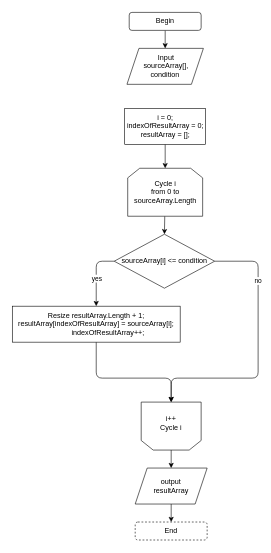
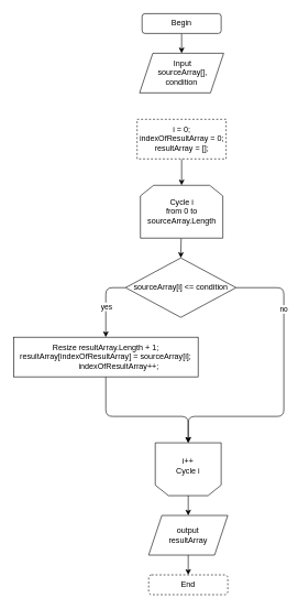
  <mxCell id="0" />
  <mxCell id="1" parent="0" />
  <mxCell id="2" style="edgeStyle=none;html=1;entryX=0.5;entryY=0;entryDx=0;entryDy=0;" edge="1" parent="1" source="3" target="16"><mxGeometry relative="1" as="geometry" /></mxCell>
  <mxCell id="3" value="Begin" style="rounded=1;whiteSpace=wrap;html=1;" vertex="1" parent="1"><mxGeometry x="215" y="20" width="120" height="30" as="geometry" /></mxCell>
  <mxCell id="4" style="edgeStyle=none;html=1;entryX=0.5;entryY=0;entryDx=0;entryDy=0;" edge="1" parent="1" source="8" target="10"><mxGeometry relative="1" as="geometry"><Array as="points"><mxPoint x="160" y="435" /></Array></mxGeometry></mxCell>
  <mxCell id="5" value="yes" style="edgeLabel;html=1;align=center;verticalAlign=middle;resizable=0;points=[];" vertex="1" connectable="0" parent="4"><mxGeometry x="0.1" relative="1" as="geometry"><mxPoint as="offset" /></mxGeometry></mxCell>
  <mxCell id="6" style="edgeStyle=none;html=1;entryX=0.5;entryY=1;entryDx=0;entryDy=0;" edge="1" parent="1" source="8" target="14"><mxGeometry relative="1" as="geometry"><Array as="points"><mxPoint x="430" y="435" /><mxPoint x="430" y="630" /><mxPoint x="285" y="630" /></Array></mxGeometry></mxCell>
  <mxCell id="7" value="no" style="edgeLabel;html=1;align=center;verticalAlign=middle;resizable=0;points=[];" vertex="1" connectable="0" parent="6"><mxGeometry x="-0.536" y="-1" relative="1" as="geometry"><mxPoint as="offset" /></mxGeometry></mxCell>
  <mxCell id="8" value="sourceArray[i] &amp;lt;= condition" style="rhombus;whiteSpace=wrap;html=1;" vertex="1" parent="1"><mxGeometry x="190" y="390" width="167.5" height="90" as="geometry" /></mxCell>
  <mxCell id="9" style="edgeStyle=none;html=1;entryX=0.5;entryY=1;entryDx=0;entryDy=0;" edge="1" parent="1" source="10" target="14"><mxGeometry relative="1" as="geometry"><Array as="points"><mxPoint x="160" y="630" /><mxPoint x="285" y="630" /></Array></mxGeometry></mxCell>
  <mxCell id="10" value="Resize resultArray.Length + 1;&lt;br&gt;&lt;div&gt;resultArray[indexOfResultArray] = sourceArray[i];&lt;/div&gt;&lt;div&gt;&amp;nbsp; &amp;nbsp; &amp;nbsp; &amp;nbsp; &amp;nbsp; &amp;nbsp; indexOfResultArray++;&lt;/div&gt;" style="rounded=0;whiteSpace=wrap;html=1;" vertex="1" parent="1"><mxGeometry x="20" y="510" width="280" height="60" as="geometry" /></mxCell>
  <mxCell id="11" style="edgeStyle=none;html=1;entryX=0.5;entryY=0;entryDx=0;entryDy=0;" edge="1" parent="1" source="12" target="8"><mxGeometry relative="1" as="geometry" /></mxCell>
  <mxCell id="12" value="Cycle i&lt;br&gt;from 0 to sourceArray.Length" style="shape=loopLimit;whiteSpace=wrap;html=1;" vertex="1" parent="1"><mxGeometry x="212.5" y="280" width="125" height="80" as="geometry" /></mxCell>
  <mxCell id="13" value="" style="group" vertex="1" connectable="0" parent="1"><mxGeometry x="235" y="670" width="100" height="80" as="geometry" /></mxCell>
  <mxCell id="14" value="" style="shape=loopLimit;whiteSpace=wrap;html=1;rotation=-180;" vertex="1" parent="13"><mxGeometry width="100" height="80" as="geometry" /></mxCell>
  <mxCell id="15" value="i++&lt;br&gt;Cycle i" style="text;html=1;strokeColor=none;fillColor=none;align=center;verticalAlign=middle;whiteSpace=wrap;rounded=0;" vertex="1" parent="13"><mxGeometry x="20" y="20" width="60" height="30" as="geometry" /></mxCell>
  <mxCell id="16" value="&lt;span&gt;&amp;nbsp;Input&lt;br&gt;&amp;nbsp;sourceArray[],&lt;br&gt;condition&lt;br&gt;&lt;/span&gt;" style="shape=parallelogram;perimeter=parallelogramPerimeter;whiteSpace=wrap;html=1;fixedSize=1;" vertex="1" parent="1"><mxGeometry x="211.25" y="80" width="127.5" height="60" as="geometry" /></mxCell>
  <mxCell id="17" style="edgeStyle=none;html=1;entryX=0.5;entryY=0;entryDx=0;entryDy=0;" edge="1" parent="1" source="18" target="12"><mxGeometry relative="1" as="geometry" /></mxCell>
- <mxCell id="18" value="&lt;span&gt;i = 0;&lt;/span&gt;&lt;br&gt;&lt;span&gt;indexOfResultArray = 0;&lt;/span&gt;&lt;br&gt;&lt;span&gt;resultArray = [];&lt;/span&gt;" style="rounded=0;whiteSpace=wrap;html=1;" vertex="1" parent="1"><mxGeometry x="207.5" y="180" width="135" height="60" as="geometry" /></mxCell>
+ <mxCell id="18" value="&lt;span&gt;i = 0;&lt;/span&gt;&lt;br&gt;&lt;span&gt;indexOfResultArray = 0;&lt;/span&gt;&lt;br&gt;&lt;span&gt;resultArray = [];&lt;/span&gt;" style="rounded=0;whiteSpace=wrap;html=1;dashed=1;" vertex="1" parent="1"><mxGeometry x="207.5" y="180" width="135" height="60" as="geometry" /></mxCell>
  <mxCell id="19" style="edgeStyle=none;html=1;entryX=0.5;entryY=0;entryDx=0;entryDy=0;" edge="1" parent="1" source="20" target="22"><mxGeometry relative="1" as="geometry" /></mxCell>
  <mxCell id="20" value="output&lt;br&gt;resultArray" style="shape=parallelogram;perimeter=parallelogramPerimeter;whiteSpace=wrap;html=1;fixedSize=1;" vertex="1" parent="1"><mxGeometry x="225" y="780" width="120" height="60" as="geometry" /></mxCell>
  <mxCell id="21" style="edgeStyle=none;html=1;entryX=0.5;entryY=0;entryDx=0;entryDy=0;" edge="1" parent="1" source="14" target="20"><mxGeometry relative="1" as="geometry" /></mxCell>
  <mxCell id="22" value="End" style="rounded=1;whiteSpace=wrap;html=1;dashed=1;" vertex="1" parent="1"><mxGeometry x="225" y="870" width="120" height="30" as="geometry" /></mxCell>
